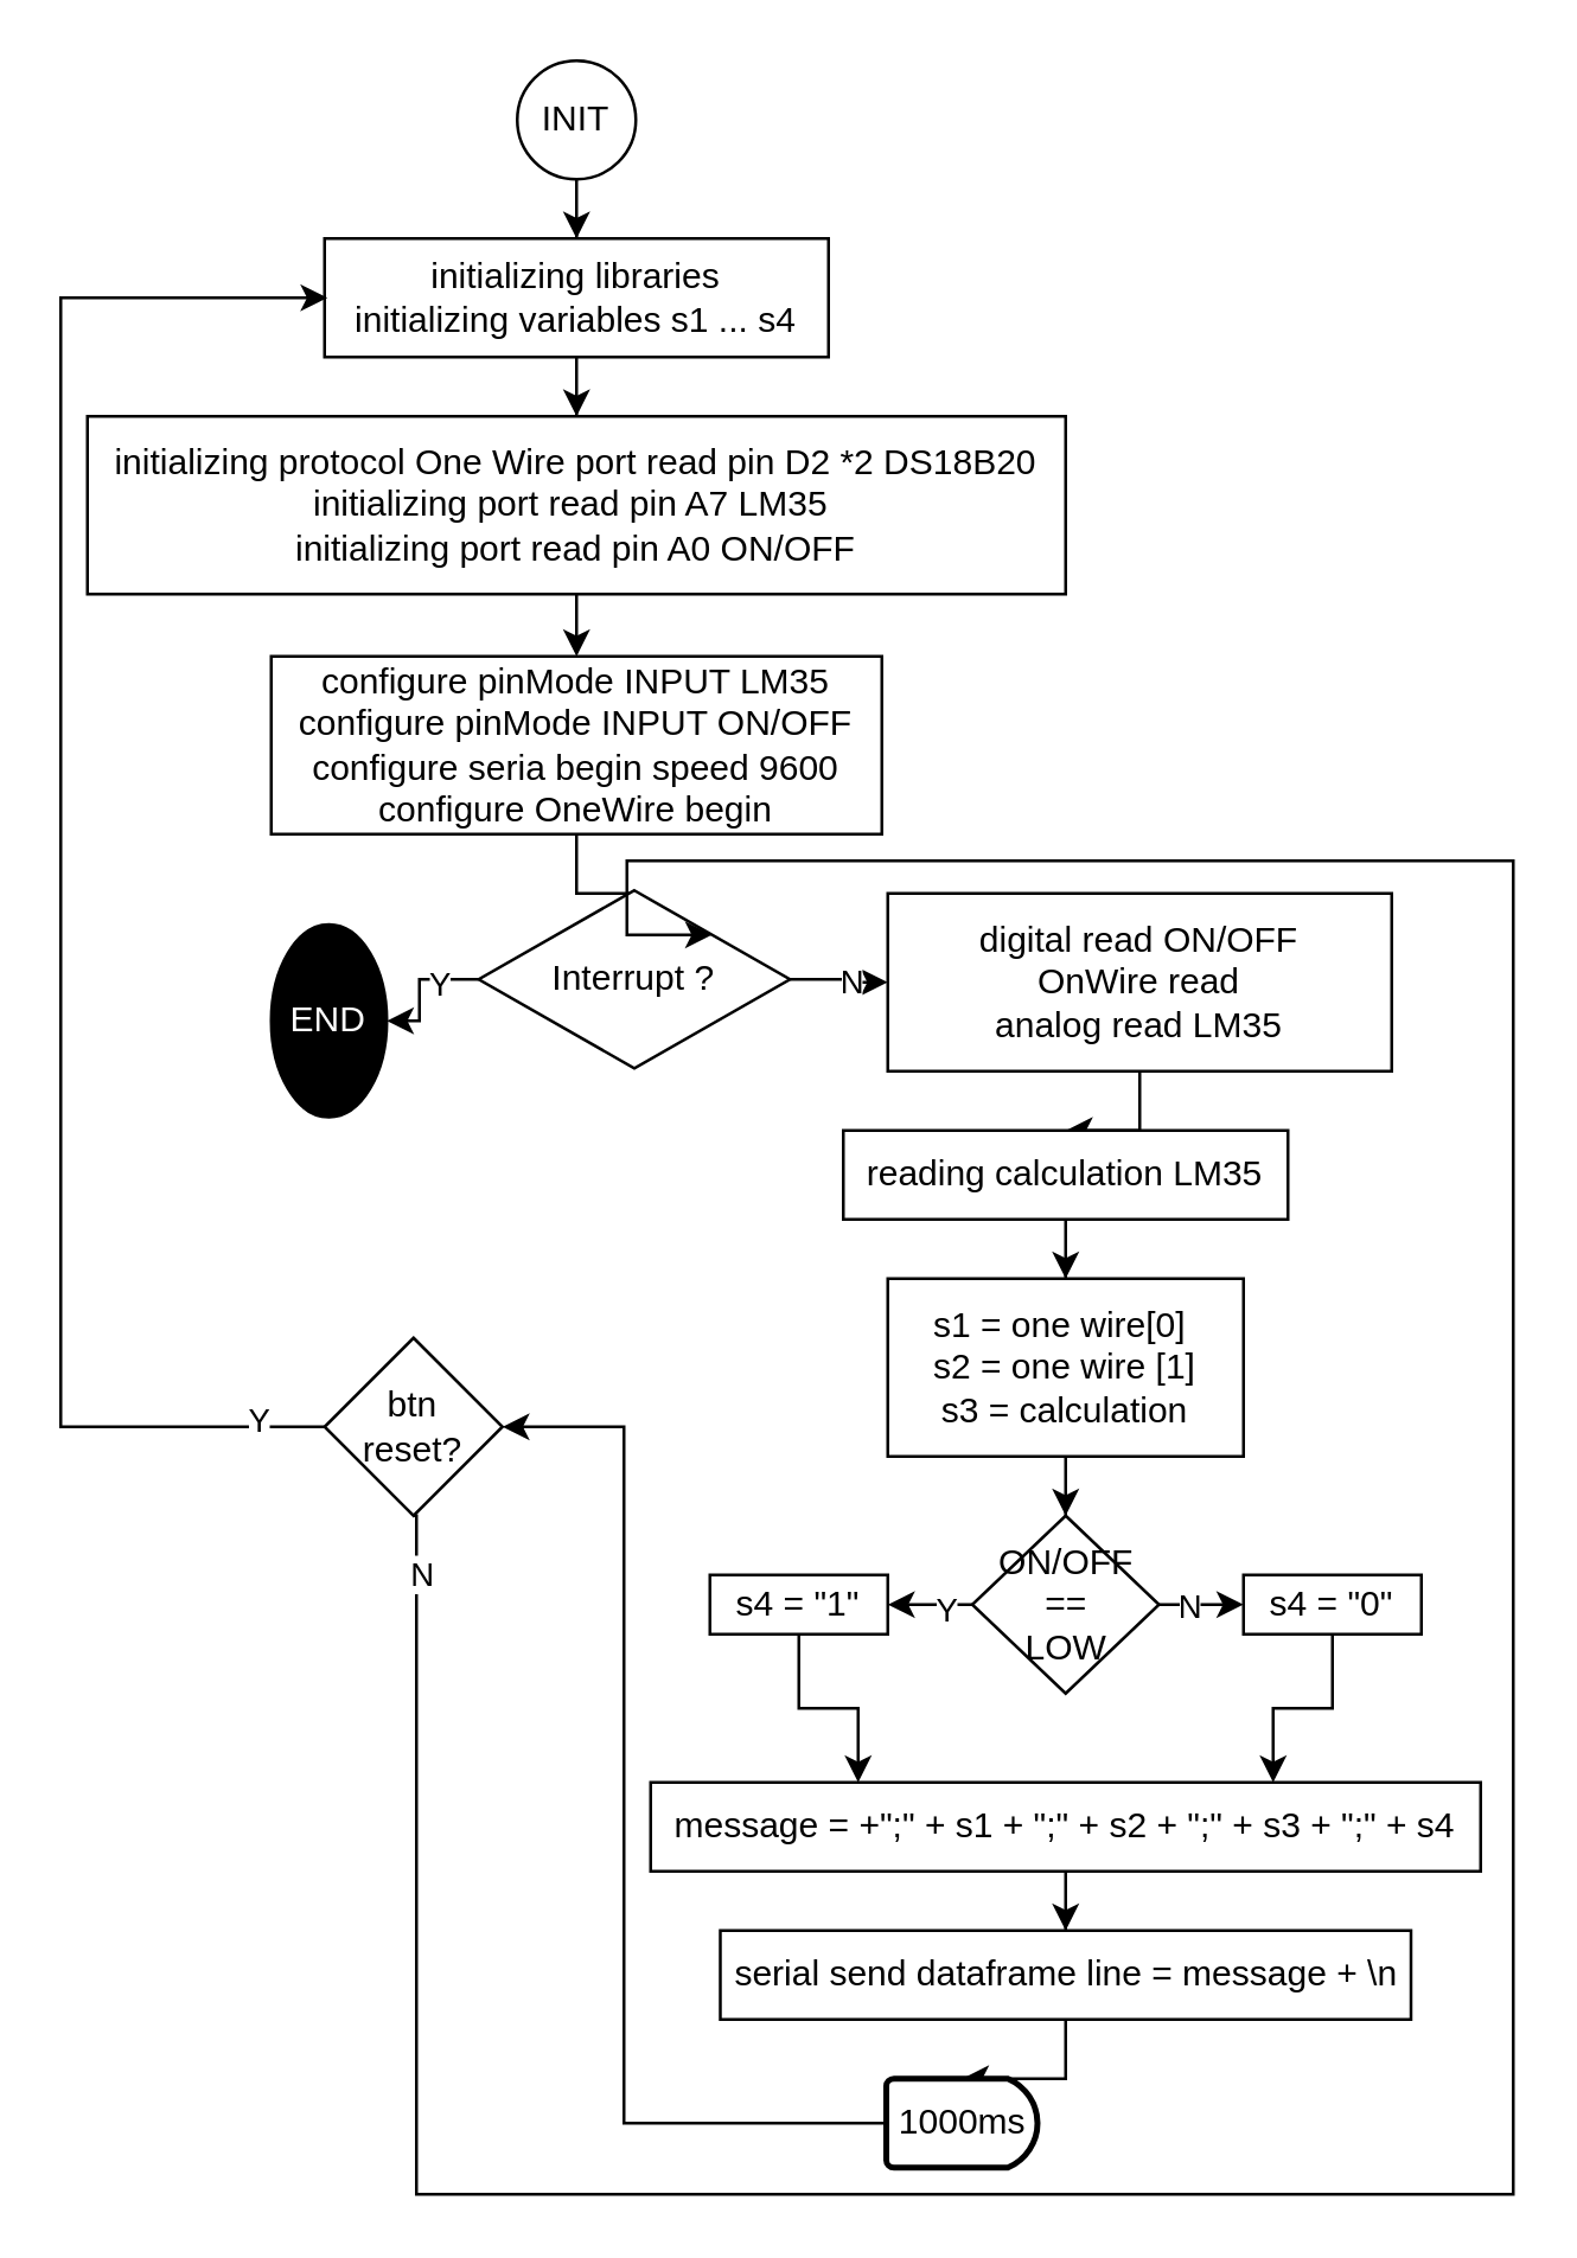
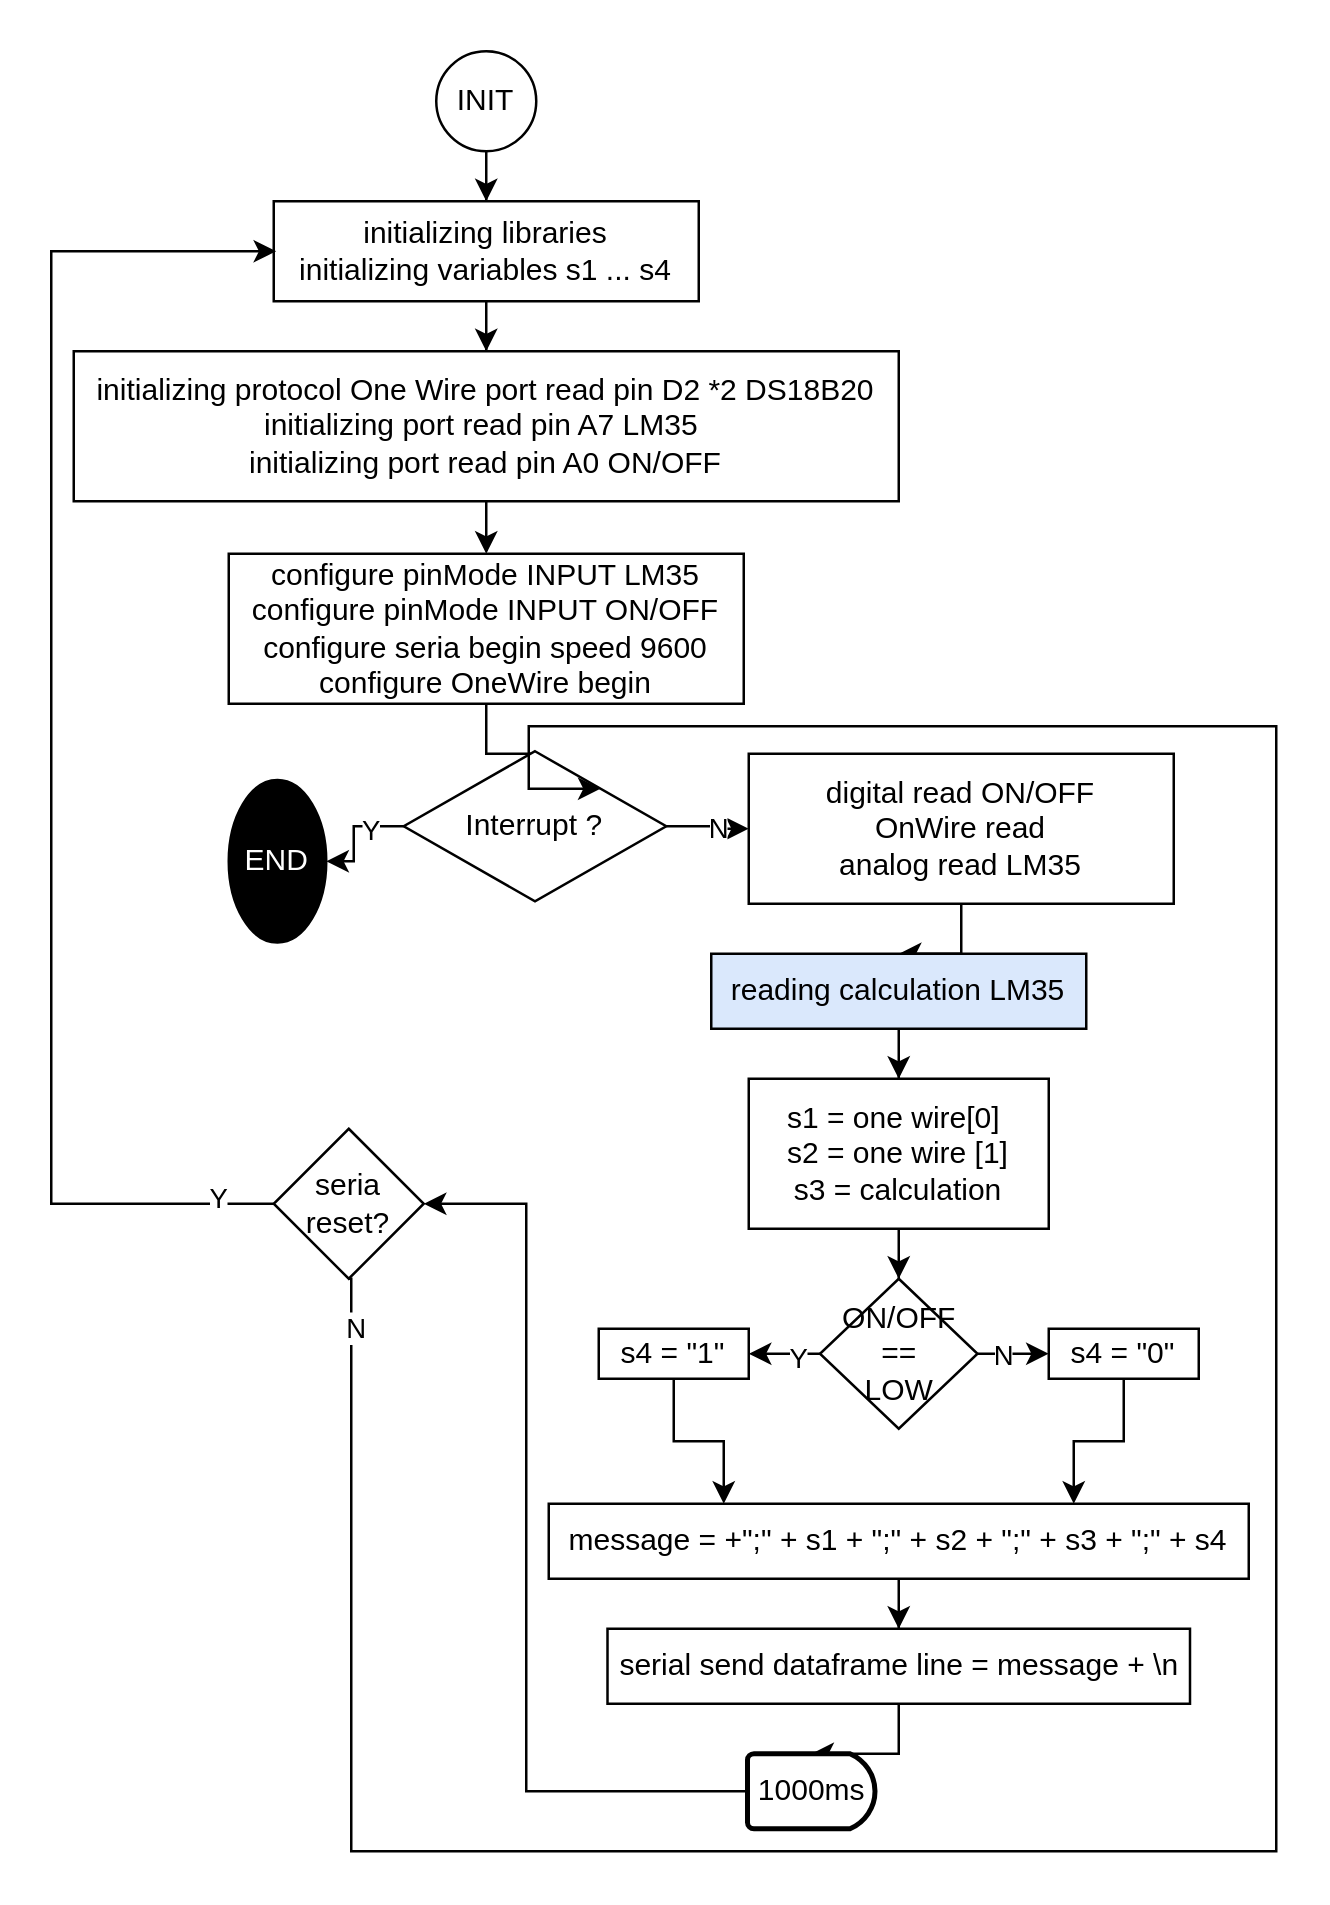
  <mxCell id="0" />
  <mxCell id="1" parent="0" />
  <mxCell id="2" style="edgeStyle=orthogonalEdgeStyle;rounded=0;orthogonalLoop=1;jettySize=auto;html=1;entryX=0.5;entryY=0;entryDx=0;entryDy=0;" edge="1" parent="1" source="3" target="5"><mxGeometry relative="1" as="geometry" /></mxCell>
  <mxCell id="3" value="INIT" style="ellipse;whiteSpace=wrap;html=1;aspect=fixed;" vertex="1" parent="1"><mxGeometry x="174" y="20" width="40" height="40" as="geometry" /></mxCell>
  <mxCell id="4" style="edgeStyle=orthogonalEdgeStyle;rounded=0;orthogonalLoop=1;jettySize=auto;html=1;" edge="1" parent="1" source="5" target="7"><mxGeometry relative="1" as="geometry" /></mxCell>
  <mxCell id="5" value="initializing libraries&lt;br&gt;initializing variables s1 ... s4" style="rounded=0;whiteSpace=wrap;html=1;" vertex="1" parent="1"><mxGeometry x="109" y="80" width="170" height="40" as="geometry" /></mxCell>
  <mxCell id="6" style="edgeStyle=orthogonalEdgeStyle;rounded=0;orthogonalLoop=1;jettySize=auto;html=1;entryX=0.5;entryY=0;entryDx=0;entryDy=0;" edge="1" parent="1" source="7" target="9"><mxGeometry relative="1" as="geometry" /></mxCell>
  <mxCell id="7" value="initializing protocol One Wire port read pin D2 *2 DS18B20&lt;br&gt;initializing port read pin A7 LM35&amp;nbsp;&lt;br&gt;initializing port read pin A0 ON/OFF" style="rounded=0;whiteSpace=wrap;html=1;" vertex="1" parent="1"><mxGeometry x="29" y="140" width="330" height="60" as="geometry" /></mxCell>
  <mxCell id="8" style="edgeStyle=orthogonalEdgeStyle;rounded=0;orthogonalLoop=1;jettySize=auto;html=1;entryX=0.5;entryY=0;entryDx=0;entryDy=0;" edge="1" parent="1" source="9" target="14"><mxGeometry relative="1" as="geometry" /></mxCell>
  <mxCell id="9" value="configure pinMode INPUT LM35&lt;br&gt;configure pinMode INPUT ON/OFF&lt;br&gt;configure seria begin speed 9600&lt;br&gt;configure OneWire begin" style="rounded=0;whiteSpace=wrap;html=1;" vertex="1" parent="1"><mxGeometry x="91" y="221" width="206" height="60" as="geometry" /></mxCell>
  <mxCell id="10" style="edgeStyle=orthogonalEdgeStyle;rounded=0;orthogonalLoop=1;jettySize=auto;html=1;exitX=1;exitY=0.5;exitDx=0;exitDy=0;" edge="1" parent="1" source="14" target="20"><mxGeometry relative="1" as="geometry"><mxPoint x="227" y="341" as="sourcePoint" /><Array as="points" /></mxGeometry></mxCell>
  <mxCell id="11" value="N" style="edgeLabel;html=1;align=center;verticalAlign=middle;resizable=0;points=[];fontColor=#000000;" vertex="1" connectable="0" parent="10"><mxGeometry x="-0.281" relative="1" as="geometry"><mxPoint x="8" as="offset" /></mxGeometry></mxCell>
  <mxCell id="12" style="edgeStyle=orthogonalEdgeStyle;rounded=0;orthogonalLoop=1;jettySize=auto;html=1;entryX=1;entryY=0.5;entryDx=0;entryDy=0;fontColor=#FFFFFF;" edge="1" parent="1" source="14" target="15"><mxGeometry relative="1" as="geometry" /></mxCell>
  <mxCell id="13" value="Y" style="edgeLabel;html=1;align=center;verticalAlign=middle;resizable=0;points=[];fontColor=#000000;" vertex="1" connectable="0" parent="12"><mxGeometry x="-0.058" relative="1" as="geometry"><mxPoint x="6" as="offset" /></mxGeometry></mxCell>
  <mxCell id="14" value="Interrupt ?" style="rhombus;whiteSpace=wrap;html=1;" vertex="1" parent="1"><mxGeometry x="161" y="300" width="105" height="60" as="geometry" /></mxCell>
  <mxCell id="15" value="&lt;font color=&quot;#ffffff&quot;&gt;END&lt;/font&gt;" style="ellipse;whiteSpace=wrap;html=1;aspect=fixed;fillColor=#000000;" vertex="1" parent="1"><mxGeometry x="91" y="311.5" width="39" height="65" as="geometry" /></mxCell>
  <mxCell id="16" style="edgeStyle=orthogonalEdgeStyle;rounded=0;orthogonalLoop=1;jettySize=auto;html=1;fontColor=#FFFFFF;" edge="1" parent="1" source="18"><mxGeometry relative="1" as="geometry"><mxPoint x="110" y="100" as="targetPoint" /><Array as="points"><mxPoint x="20" y="481" /><mxPoint x="20" y="100" /></Array></mxGeometry></mxCell>
  <mxCell id="17" value="&lt;font color=&quot;#000000&quot;&gt;Y&lt;/font&gt;" style="edgeLabel;html=1;align=center;verticalAlign=middle;resizable=0;points=[];fontColor=#FFFFFF;" vertex="1" connectable="0" parent="16"><mxGeometry x="-0.919" y="-3" relative="1" as="geometry"><mxPoint as="offset" /></mxGeometry></mxCell>
- <mxCell id="18" value="btn &lt;br&gt;reset?" style="rhombus;whiteSpace=wrap;html=1;" vertex="1" parent="1"><mxGeometry x="109" y="451" width="60" height="60" as="geometry" /></mxCell>
+ <mxCell id="18" value="seria &lt;br&gt;reset?" style="rhombus;whiteSpace=wrap;html=1;" vertex="1" parent="1"><mxGeometry x="109" y="451" width="60" height="60" as="geometry" /></mxCell>
  <mxCell id="19" style="edgeStyle=orthogonalEdgeStyle;rounded=0;orthogonalLoop=1;jettySize=auto;html=1;entryX=0.5;entryY=0;entryDx=0;entryDy=0;" edge="1" parent="1" source="20" target="22"><mxGeometry relative="1" as="geometry" /></mxCell>
  <mxCell id="20" value="digital read ON/OFF&lt;br&gt;OnWire read&lt;br&gt;analog read LM35" style="rounded=0;whiteSpace=wrap;html=1;" vertex="1" parent="1"><mxGeometry x="299" y="301" width="170" height="60" as="geometry" /></mxCell>
  <mxCell id="21" style="edgeStyle=orthogonalEdgeStyle;rounded=0;orthogonalLoop=1;jettySize=auto;html=1;entryX=0.5;entryY=0;entryDx=0;entryDy=0;" edge="1" parent="1" source="22" target="24"><mxGeometry relative="1" as="geometry" /></mxCell>
- <mxCell id="22" value="reading calculation LM35" style="rounded=0;whiteSpace=wrap;html=1;" vertex="1" parent="1"><mxGeometry x="284" y="381" width="150" height="30" as="geometry" /></mxCell>
+ <mxCell id="22" value="reading calculation LM35" style="rounded=0;whiteSpace=wrap;html=1;fillColor=#dae8fc;" vertex="1" parent="1"><mxGeometry x="284" y="381" width="150" height="30" as="geometry" /></mxCell>
  <mxCell id="23" style="edgeStyle=orthogonalEdgeStyle;rounded=0;orthogonalLoop=1;jettySize=auto;html=1;" edge="1" parent="1" source="24" target="29"><mxGeometry relative="1" as="geometry" /></mxCell>
  <mxCell id="24" value="s1 = one wire[0]&amp;nbsp;&lt;br&gt;s2 = one wire [1]&lt;br&gt;s3 = calculation" style="rounded=0;whiteSpace=wrap;html=1;" vertex="1" parent="1"><mxGeometry x="299" y="431" width="120" height="60" as="geometry" /></mxCell>
  <mxCell id="25" style="edgeStyle=orthogonalEdgeStyle;rounded=0;orthogonalLoop=1;jettySize=auto;html=1;" edge="1" parent="1"><mxGeometry relative="1" as="geometry"><mxPoint x="390.5" y="541" as="sourcePoint" /><mxPoint x="419" y="541" as="targetPoint" /></mxGeometry></mxCell>
  <mxCell id="26" value="N" style="edgeLabel;html=1;align=center;verticalAlign=middle;resizable=0;points=[];" vertex="1" connectable="0" parent="25"><mxGeometry x="-0.815" relative="1" as="geometry"><mxPoint x="7" as="offset" /></mxGeometry></mxCell>
  <mxCell id="27" style="edgeStyle=orthogonalEdgeStyle;rounded=0;orthogonalLoop=1;jettySize=auto;html=1;entryX=1;entryY=0.5;entryDx=0;entryDy=0;" edge="1" parent="1" source="29" target="33"><mxGeometry relative="1" as="geometry" /></mxCell>
  <mxCell id="28" value="Y" style="edgeLabel;html=1;align=center;verticalAlign=middle;resizable=0;points=[];" vertex="1" connectable="0" parent="27"><mxGeometry x="-0.789" y="1" relative="1" as="geometry"><mxPoint x="-4" as="offset" /></mxGeometry></mxCell>
  <mxCell id="29" value="ON/OFF &lt;br&gt;== &lt;br&gt;LOW" style="rhombus;whiteSpace=wrap;html=1;" vertex="1" parent="1"><mxGeometry x="327.5" y="511" width="63" height="60" as="geometry" /></mxCell>
  <mxCell id="30" style="edgeStyle=orthogonalEdgeStyle;rounded=0;orthogonalLoop=1;jettySize=auto;html=1;entryX=0.75;entryY=0;entryDx=0;entryDy=0;" edge="1" parent="1" source="31" target="35"><mxGeometry relative="1" as="geometry" /></mxCell>
  <mxCell id="31" value="s4 = &quot;0&quot;" style="rounded=0;whiteSpace=wrap;html=1;" vertex="1" parent="1"><mxGeometry x="419" y="531" width="60" height="20" as="geometry" /></mxCell>
  <mxCell id="32" style="edgeStyle=orthogonalEdgeStyle;rounded=0;orthogonalLoop=1;jettySize=auto;html=1;entryX=0.25;entryY=0;entryDx=0;entryDy=0;" edge="1" parent="1" source="33" target="35"><mxGeometry relative="1" as="geometry" /></mxCell>
  <mxCell id="33" value="s4 = &quot;1&quot;" style="rounded=0;whiteSpace=wrap;html=1;" vertex="1" parent="1"><mxGeometry x="239" y="531" width="60" height="20" as="geometry" /></mxCell>
  <mxCell id="34" style="edgeStyle=orthogonalEdgeStyle;rounded=0;orthogonalLoop=1;jettySize=auto;html=1;entryX=0.5;entryY=0;entryDx=0;entryDy=0;" edge="1" parent="1" source="35" target="37"><mxGeometry relative="1" as="geometry" /></mxCell>
  <mxCell id="35" value="message =&amp;nbsp;+&quot;;&quot; + s1 + &quot;;&quot; + s2 + &quot;;&quot; + s3 + &quot;;&quot; + s4" style="rounded=0;whiteSpace=wrap;html=1;" vertex="1" parent="1"><mxGeometry x="219" y="601" width="280" height="30" as="geometry" /></mxCell>
  <mxCell id="36" style="edgeStyle=orthogonalEdgeStyle;rounded=0;orthogonalLoop=1;jettySize=auto;html=1;entryX=0.5;entryY=0;entryDx=0;entryDy=0;entryPerimeter=0;" edge="1" parent="1" source="37" target="41"><mxGeometry relative="1" as="geometry" /></mxCell>
  <mxCell id="37" value="serial send dataframe line = message + \n" style="rounded=0;whiteSpace=wrap;html=1;" vertex="1" parent="1"><mxGeometry x="242.5" y="651" width="233" height="30" as="geometry" /></mxCell>
  <mxCell id="38" style="edgeStyle=orthogonalEdgeStyle;rounded=0;orthogonalLoop=1;jettySize=auto;html=1;entryX=1;entryY=0;entryDx=0;entryDy=0;exitX=0.5;exitY=1;exitDx=0;exitDy=0;" edge="1" parent="1" source="18" target="14"><mxGeometry relative="1" as="geometry"><Array as="points"><mxPoint x="140" y="511" /><mxPoint x="140" y="740" /><mxPoint x="510" y="740" /><mxPoint x="510" y="290" /><mxPoint x="211" y="290" /></Array></mxGeometry></mxCell>
  <mxCell id="39" value="N" style="edgeLabel;html=1;align=center;verticalAlign=middle;resizable=0;points=[];fontColor=#000000;" vertex="1" connectable="0" parent="38"><mxGeometry x="-0.972" y="1" relative="1" as="geometry"><mxPoint as="offset" /></mxGeometry></mxCell>
  <mxCell id="40" style="edgeStyle=orthogonalEdgeStyle;rounded=0;orthogonalLoop=1;jettySize=auto;html=1;entryX=1;entryY=0.5;entryDx=0;entryDy=0;fontColor=#000000;" edge="1" parent="1" source="41" target="18"><mxGeometry relative="1" as="geometry"><Array as="points"><mxPoint x="210" y="716" /><mxPoint x="210" y="481" /></Array></mxGeometry></mxCell>
  <mxCell id="41" value="1000ms" style="strokeWidth=2;html=1;shape=mxgraph.flowchart.delay;whiteSpace=wrap;" vertex="1" parent="1"><mxGeometry x="298.5" y="701" width="51" height="30" as="geometry" /></mxCell>
